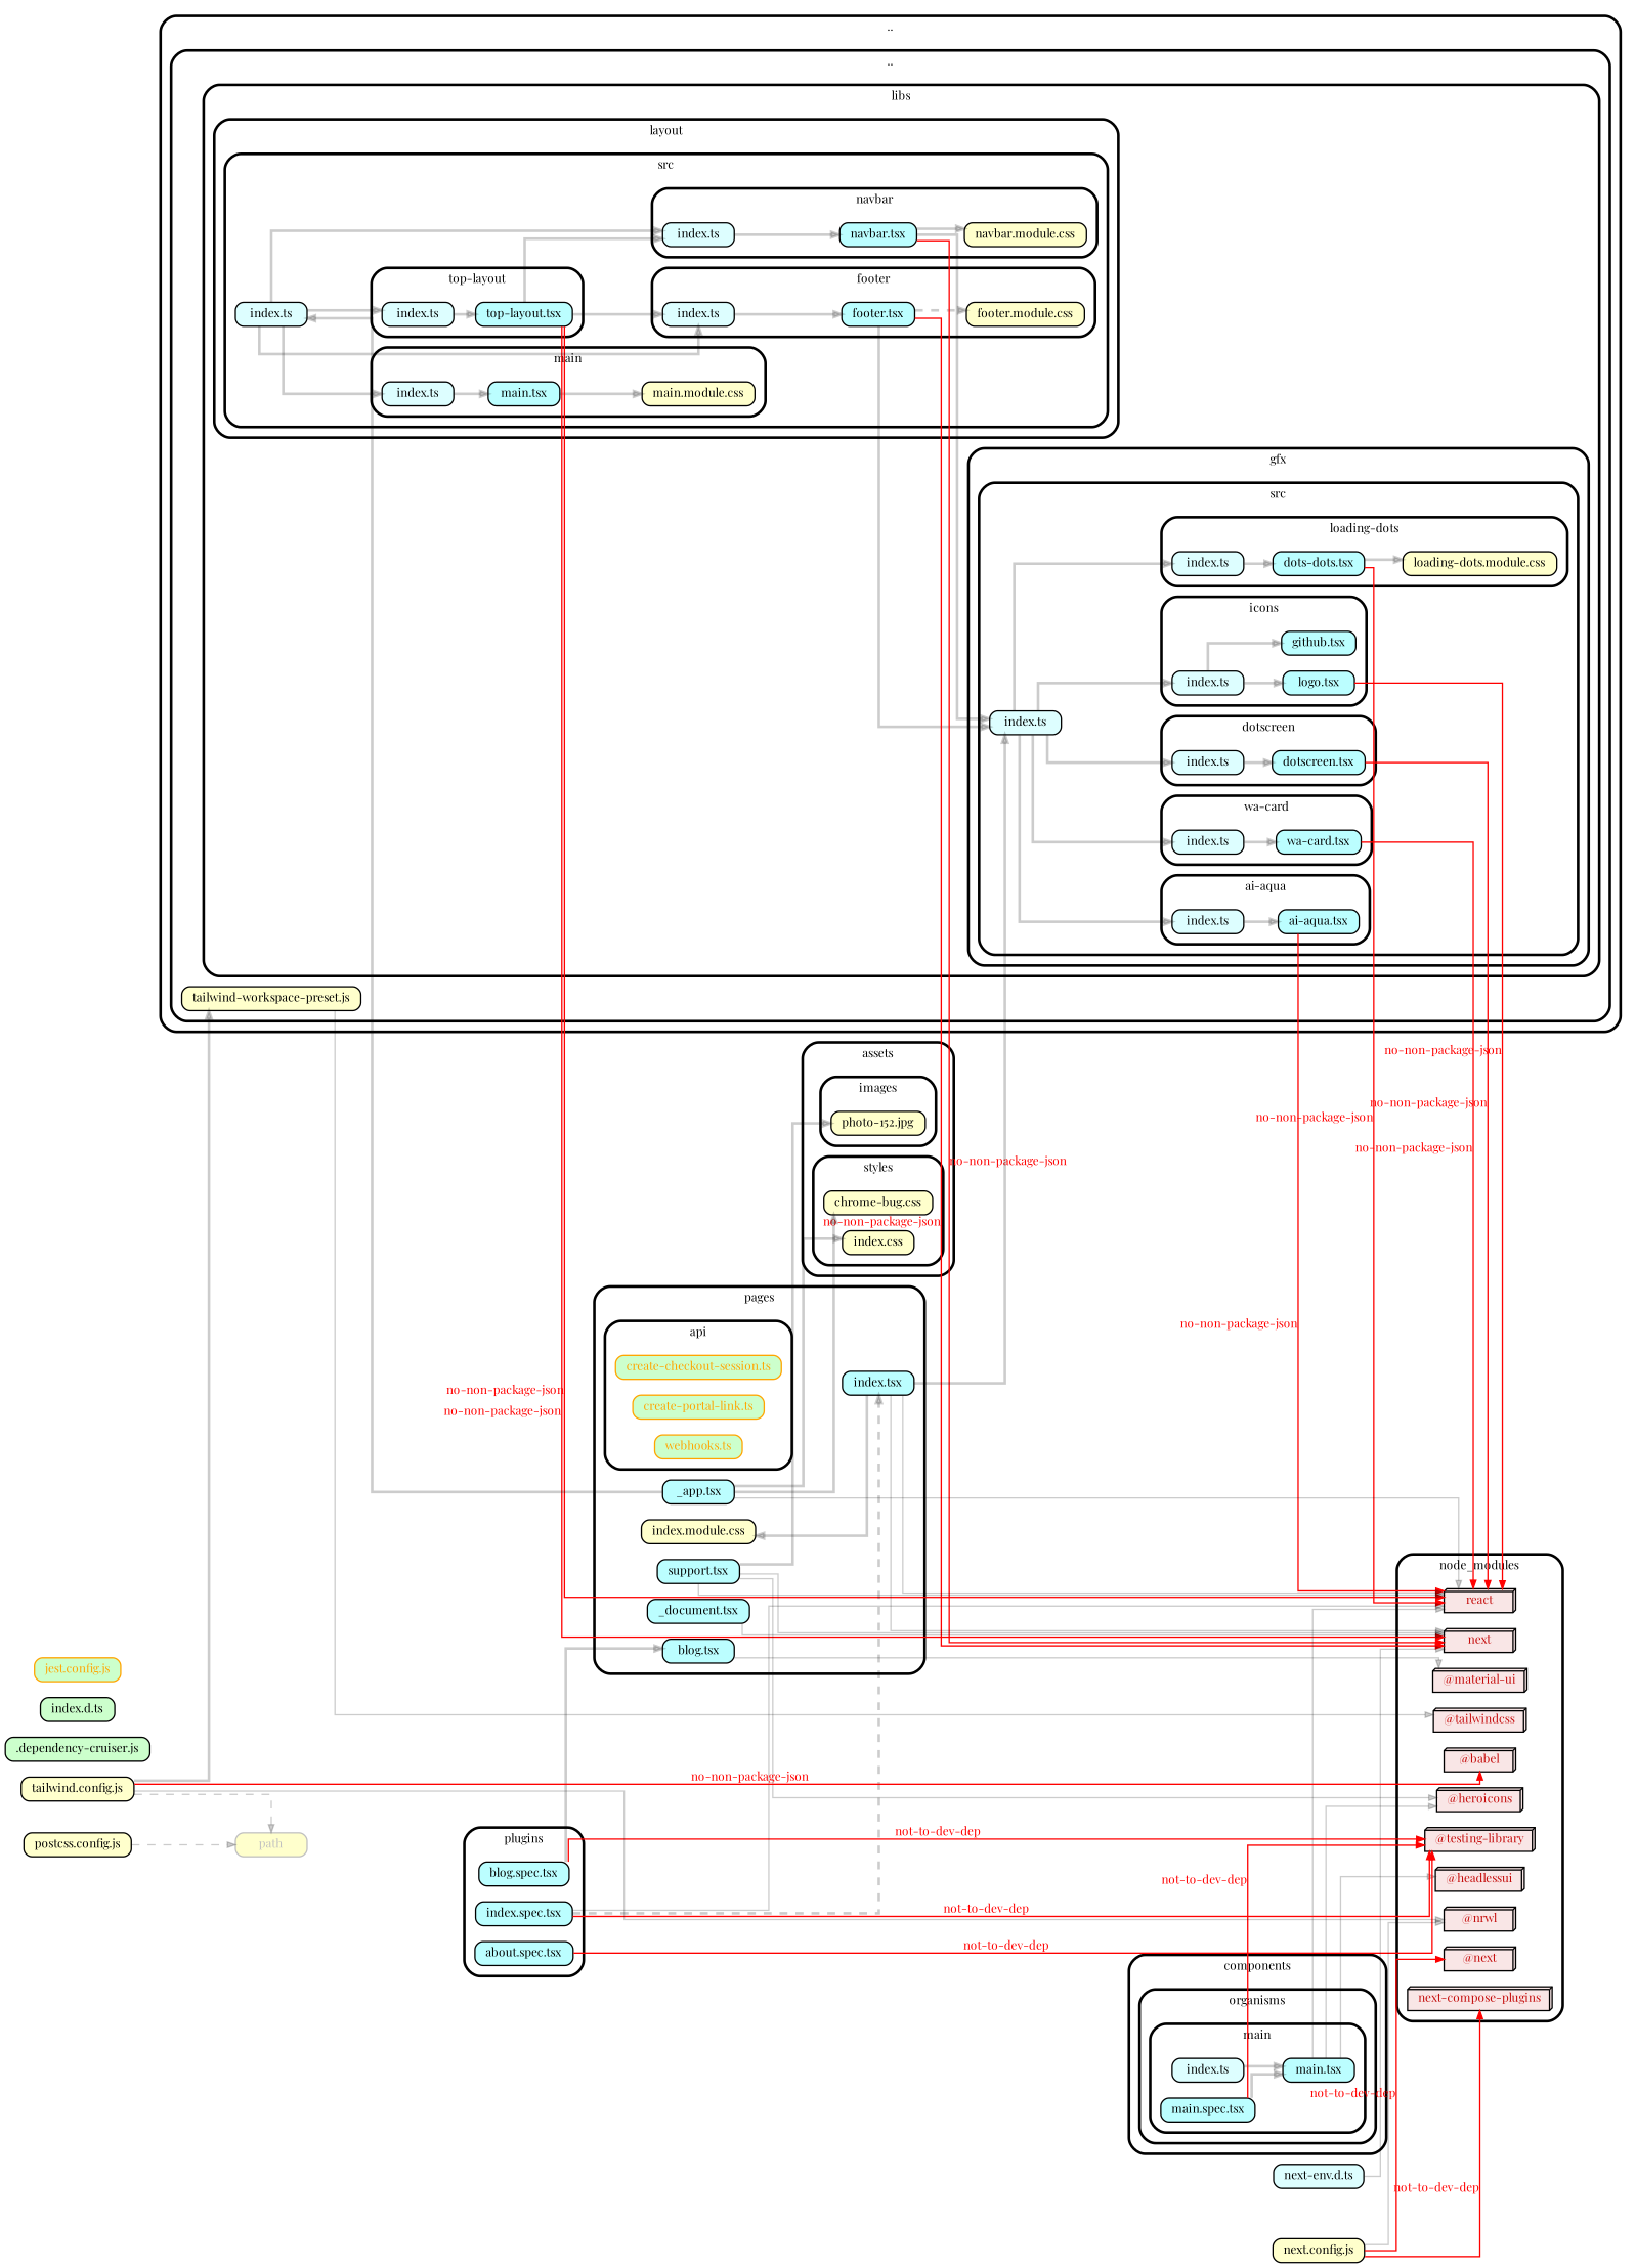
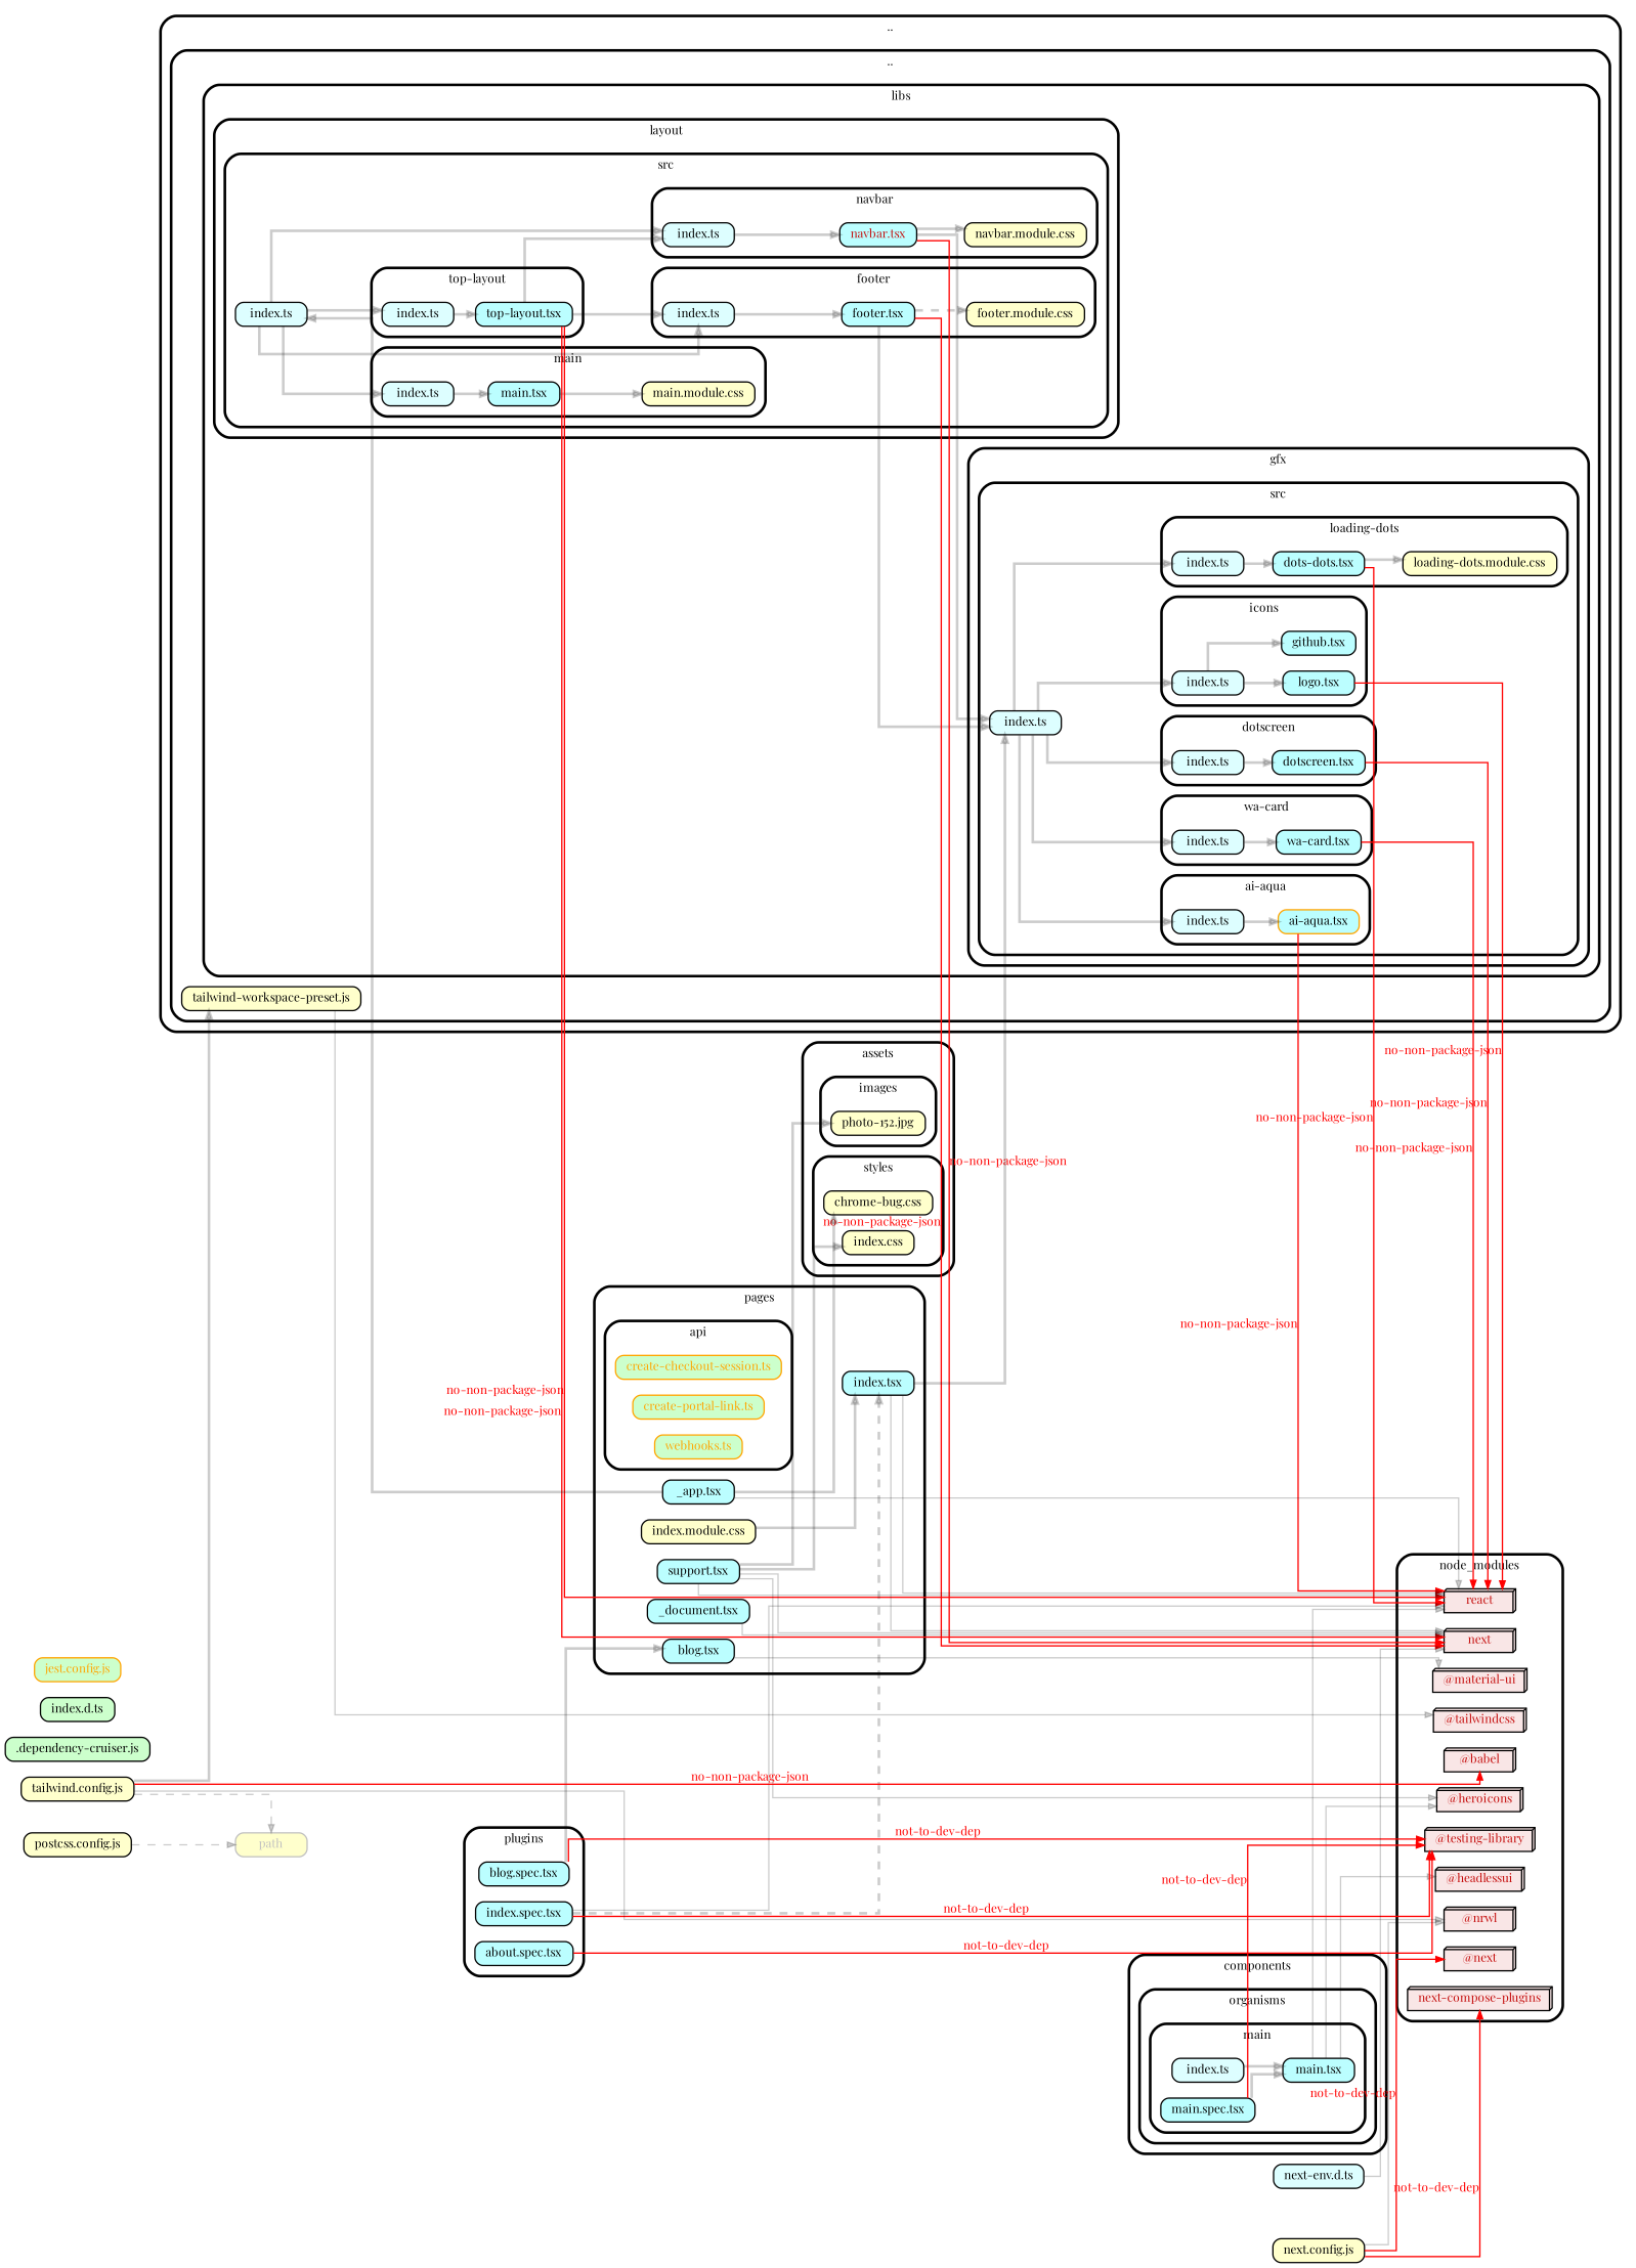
  strict digraph {
    compound=true
    fillcolor="#ffffff"
    fontname="Playfair Display"
    fontsize=9
    nodesep=0.16
    ordering=out
    rankdir=LR
    ranksep=0.18
    splines=ortho
    style="rounded,bold,filled"
    node [color=black fillcolor="#bbfeff" fontcolor=black fontname="Playfair Display" fontsize=9 shape=box style="rounded, filled"]
    edge [arrowhead=normal arrowsize=0.6 color="#00000033" fontname="Playfair Display" fontsize=9 penwidth=2.0]
-   n1 [height=0.2 label="ai-aqua.tsx"]
+   n1 [color=orange height=0.2 label="ai-aqua.tsx"]
    n2 [fillcolor="#ddfeff" height=0.2 label="index.ts"]
    n3 [height=0.2 label="dotscreen.tsx"]
    n4 [fillcolor="#ddfeff" height=0.2 label="index.ts"]
    n5 [height=0.2 label="github.tsx"]
    n6 [fillcolor="#ddfeff" height=0.2 label="index.ts"]
    n7 [height=0.2 label="logo.tsx"]
    n8 [fillcolor="#ddfeff" height=0.2 label="index.ts"]
    n9 [height=0.2 label="dots-dots.tsx"]
    n10 [fillcolor="#ffffcc" height=0.2 label="loading-dots.module.css"]
    n11 [fillcolor="#ddfeff" height=0.2 label="index.ts"]
    n12 [height=0.2 label="wa-card.tsx"]
    n13 [fillcolor="#ddfeff" height=0.2 label="index.ts"]
    n14 [fillcolor="#ffffcc" height=0.2 label="footer.module.css"]
    n15 [height=0.2 label="footer.tsx"]
    n16 [fillcolor="#ddfeff" height=0.2 label="index.ts"]
    n17 [fillcolor="#ddfeff" height=0.2 label="index.ts"]
    n18 [height=0.2 label="main.tsx"]
    n19 [fillcolor="#ffffcc" height=0.2 label="main.module.css"]
    n20 [fillcolor="#ddfeff" height=0.2 label="index.ts"]
-   n21 [height=0.2 label="navbar.tsx"]
+   n21 [fontcolor="#c40b0a" height=0.2 label="navbar.tsx"]
    n22 [fillcolor="#ffffcc" height=0.2 label="navbar.module.css"]
    n23 [fillcolor="#ddfeff" height=0.2 label="index.ts"]
    n24 [height=0.2 label="top-layout.tsx"]
    n25 [fillcolor="#ddfeff" height=0.2 label="index.ts"]
    n26 [fillcolor="#ffffcc" height=0.2 label="tailwind-workspace-preset.js"]
    n27 [fillcolor="#ddfeff" height=0.2 label="index.ts"]
    n28 [height=0.2 label="main.tsx"]
    n29 [height=0.2 label="main.spec.tsx"]
    n30 [fillcolor="#ffffcc" height=0.2 label="photo-152.jpg"]
    n31 [fillcolor="#ffffcc" height=0.2 label="chrome-bug.css"]
    n32 [fillcolor="#ffffcc" height=0.2 label="index.css"]
    n33 [fillcolor="#c40b0a1a" fontcolor="#c40b0a" height=0.2 label=react shape=box3d]
    n34 [fillcolor="#c40b0a1a" fontcolor="#c40b0a" height=0.2 label=next shape=box3d]
    n35 [fillcolor="#c40b0a1a" fontcolor="#c40b0a" height=0.2 label="@tailwindcss" shape=box3d]
    n36 [fillcolor="#c40b0a1a" fontcolor="#c40b0a" height=0.2 label="@testing-library" shape=box3d]
    n37 [fillcolor="#c40b0a1a" fontcolor="#c40b0a" height=0.2 label="@headlessui" shape=box3d]
    n38 [fillcolor="#c40b0a1a" fontcolor="#c40b0a" height=0.2 label="@heroicons" shape=box3d]
    n39 [fillcolor="#c40b0a1a" fontcolor="#c40b0a" height=0.2 label="@next" shape=box3d]
    n40 [fillcolor="#c40b0a1a" fontcolor="#c40b0a" height=0.2 label="@nrwl" shape=box3d]
    n41 [fillcolor="#c40b0a1a" fontcolor="#c40b0a" height=0.2 label="next-compose-plugins" shape=box3d]
    n42 [fillcolor="#c40b0a1a" fontcolor="#c40b0a" height=0.2 label="@babel" shape=box3d]
    n43 [fillcolor="#c40b0a1a" fontcolor="#c40b0a" height=0.2 label="@material-ui" shape=box3d]
    n44 [color=orange fillcolor="#ccffcc" fontcolor=orange height=0.2 label="create-checkout-session.ts"]
    n45 [color=orange fillcolor="#ccffcc" fontcolor=orange height=0.2 label="create-portal-link.ts"]
    n46 [color=orange fillcolor="#ccffcc" fontcolor=orange height=0.2 label="webhooks.ts"]
    n47 [height=0.2 label="_app.tsx"]
    n48 [height=0.2 label="_document.tsx"]
    n49 [height=0.2 label="blog.tsx"]
    n50 [fillcolor="#ffffcc" height=0.2 label="index.module.css"]
    n51 [height=0.2 label="index.tsx"]
    n52 [height=0.2 label="support.tsx"]
    n53 [height=0.2 label="about.spec.tsx"]
    n54 [height=0.2 label="blog.spec.tsx"]
    n55 [height=0.2 label="index.spec.tsx"]
    n56 [fillcolor="#ccffcc" height=0.2 label=".dependency-cruiser.js"]
    n57 [fillcolor="#ccffcc" height=0.2 label="index.d.ts"]
    n58 [color=orange fillcolor="#ccffcc" fontcolor=orange height=0.2 label="jest.config.js"]
    n59 [fillcolor="#ddfeff" height=0.2 label="next-env.d.ts"]
    n60 [fillcolor="#ffffcc" height=0.2 label="next.config.js"]
    n61 [color=grey fillcolor="#ffffcc" fontcolor=grey height=0.2 label=path]
    n62 [fillcolor="#ffffcc" height=0.2 label="postcss.config.js"]
    n63 [fillcolor="#ffffcc" height=0.2 label="tailwind.config.js"]
    subgraph cluster_1 {
      label=".."
      subgraph cluster_2 {
        label=".."
        n26
        subgraph cluster_3 {
          label=libs
          subgraph cluster_4 {
            label=gfx
            subgraph cluster_5 {
              label=src
              n13
              subgraph cluster_6 {
                label="ai-aqua"
                n1
                n2
              }
              subgraph cluster_7 {
                label=dotscreen
                n3
                n4
              }
              subgraph cluster_8 {
                label=icons
                n5
                n6
                n7
              }
              subgraph cluster_9 {
                label="loading-dots"
                n8
                n9
                n10
              }
              subgraph cluster_10 {
                label="wa-card"
                n11
                n12
              }
            }
          }
          subgraph cluster_11 {
            label=layout
            subgraph cluster_12 {
              label=src
              n25
              subgraph cluster_13 {
                label=footer
                n14
                n15
                n16
              }
              subgraph cluster_14 {
                label=main
                n17
                n18
                n19
              }
              subgraph cluster_15 {
                label=navbar
                n20
                n21
                n22
              }
              subgraph cluster_16 {
                label="top-layout"
                n23
                n24
              }
            }
          }
        }
      }
    }
    subgraph cluster_17 {
      label=components
      subgraph cluster_18 {
        label=organisms
        subgraph cluster_19 {
          label=main
          n27
          n28
          n29
        }
      }
    }
    subgraph cluster_20 {
      label=assets
      subgraph cluster_21 {
        label=images
        n30
      }
      subgraph cluster_22 {
        label=styles
        n31
        n32
      }
    }
    subgraph cluster_23 {
      label=node_modules
      n33
      n34
      n35
      n36
      n37
      n38
      n39
      n40
      n41
      n42
      n43
    }
    subgraph cluster_24 {
      label=pages
      n47
      n48
      n49
      n50
      n51
      n52
      subgraph cluster_25 {
        label=api
        n44
        n45
        n46
      }
    }
    subgraph cluster_26 {
      label=plugins
      n53
      n54
      n55
    }
    n1 -> n33 [color=red fontcolor=red penwidth=1.0 xlabel="no-non-package-json"]
    n2 -> n1
    n3 -> n33 [color=red fontcolor=red penwidth=1.0 xlabel="no-non-package-json"]
    n4 -> n3
    n6 -> n5
    n6 -> n7
    n7 -> n33 [color=red fontcolor=red penwidth=1.0 xlabel="no-non-package-json"]
    n8 -> n9
    n9 -> n10
    n9 -> n33 [color=red fontcolor=red penwidth=1.0 xlabel="no-non-package-json"]
    n11 -> n12
    n12 -> n33 [color=red fontcolor=red penwidth=1.0 xlabel="no-non-package-json"]
    n13 -> n2
    n13 -> n4
    n13 -> n6
    n13 -> n8
    n13 -> n11
    n15 -> n13
    n15 -> n14 [style=dashed]
    n15 -> n34 [color=red fontcolor=red penwidth=1.0 xlabel="no-non-package-json"]
    n16 -> n15
    n17 -> n18
    n18 -> n19
    n20 -> n21
    n21 -> n13
    n21 -> n22
    n21 -> n34 [color=red fontcolor=red penwidth=1.0 xlabel="no-non-package-json"]
    n23 -> n24
    n24 -> n16
    n24 -> n20
    n24 -> n33 [color=red fontcolor=red penwidth=1.0 xlabel="no-non-package-json"]
    n24 -> n34 [color=red fontcolor=red penwidth=1.0 xlabel="no-non-package-json"]
    n25 -> n16
    n25 -> n17
    n25 -> n20
    n25 -> n23
    n26 -> n35 [penwidth=1.0]
    n27 -> n28
    n28 -> n33 [penwidth=1.0]
    n28 -> n37 [penwidth=1.0]
    n28 -> n38 [penwidth=1.0]
    n29 -> n28
    n29 -> n36 [color=red fontcolor=red penwidth=1.0 xlabel="not-to-dev-dep"]
    n47 -> n25
    n47 -> n31
-   n47 -> n32
+   n52 -> n32
    n47 -> n33 [penwidth=1.0]
    n48 -> n34 [penwidth=1.0]
    n49 -> n43 [penwidth=1.0]
    n51 -> n13
    n51 -> n33 [penwidth=1.0]
    n51 -> n34 [penwidth=1.0]
-   n51 -> n50
+   n50 -> n51
    n52 -> n30
    n52 -> n33 [penwidth=1.0]
    n52 -> n34 [penwidth=1.0]
    n52 -> n38 [penwidth=1.0]
    n53 -> n36 [color=red fontcolor=red penwidth=1.0 xlabel="not-to-dev-dep"]
    n54 -> n36 [color=red fontcolor=red penwidth=1.0 xlabel="not-to-dev-dep"]
    n54 -> n49
    n55 -> n33 [penwidth=1.0]
    n55 -> n36 [color=red fontcolor=red penwidth=1.0 xlabel="not-to-dev-dep"]
    n55 -> n51 [style=dashed]
    n59 -> n34 [penwidth=1.0]
    n60 -> n39 [color=red fontcolor=red penwidth=1.0 xlabel="not-to-dev-dep"]
    n60 -> n40 [penwidth=1.0]
    n60 -> n41 [color=red fontcolor=red penwidth=1.0 xlabel="not-to-dev-dep"]
    n62 -> n61 [penwidth=1.0 style=dashed]
    n63 -> n26
    n63 -> n40 [penwidth=1.0]
    n63 -> n42 [color=red fontcolor=red penwidth=1.0 xlabel="no-non-package-json"]
    n63 -> n61 [penwidth=1.0 style=dashed]
  }
